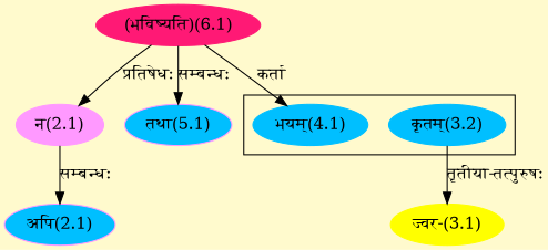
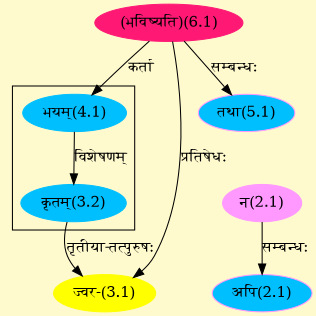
  digraph {
    bgcolor=lemonchiffon1
    compound=true
    rankdir=BT
    node [color="#FF99FF" style=filled]
    edge [dir=back]
    n1 [color="#00BFFF" label="कृतम्(3.2)"]
    n2 [color="#00BFFF" label="भयम्(4.1)"]
    n3 [color="#FF1975" label="(भविष्यति)(6.1)"]
    n4 [label="न(2.1)"]
    n5 [fillcolor="#00BFFF" label="अपि(2.1)"]
    n6 [color="#FFFF00" label="ज्वर-(3.1)"]
    n7 [fillcolor="#00BFFF" label="तथा(5.1)"]
    subgraph cluster_1 {
      n1
      n2
    }
+   n1 -> n2 [label="विशेषणम्"]
    n2 -> n3 [label="कर्ता"]
-   n4 -> n3 [label="प्रतिषेधः"]
+   n6 -> n3 [label="प्रतिषेधः"]
    n5 -> n4 [label="सम्बन्धः"]
    n6 -> n1 [label="तृतीया-तत्पुरुषः"]
    n7 -> n3 [label="सम्बन्धः"]
  }
